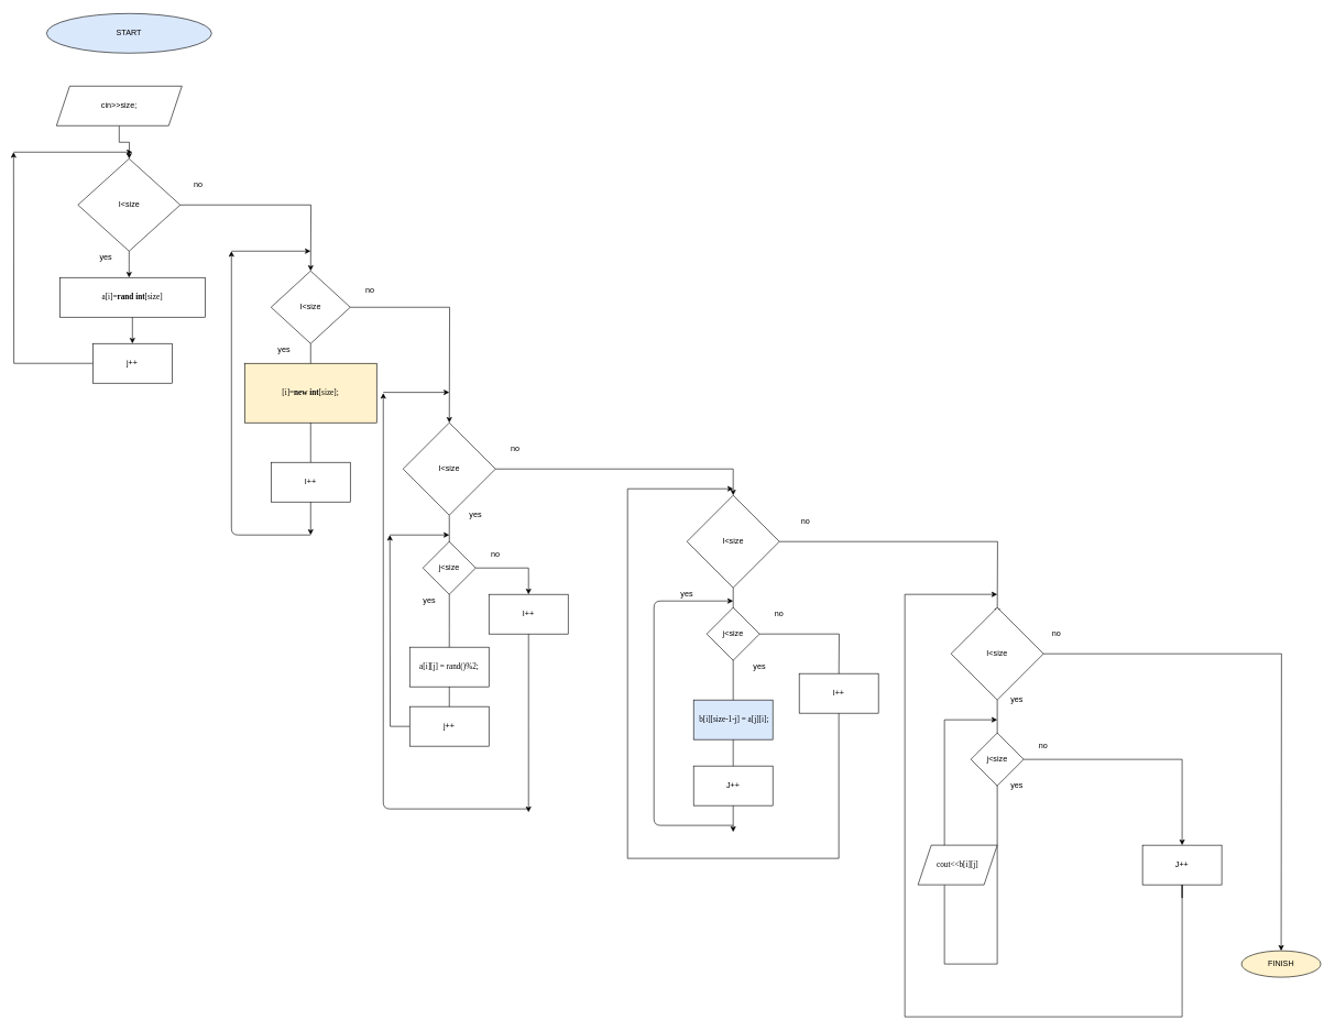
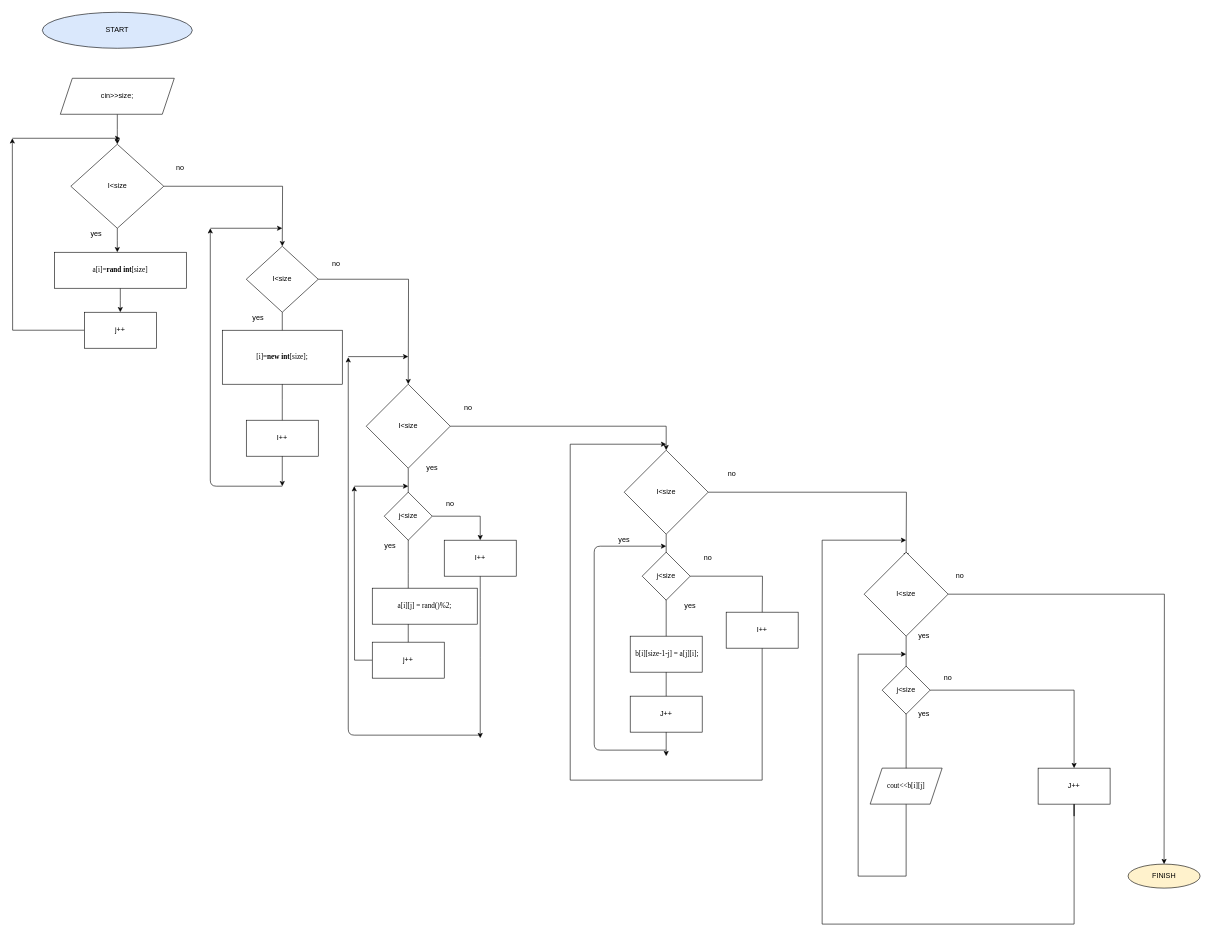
  <mxCell id="0" />
  <mxCell id="1" parent="0" />
  <mxCell id="2" value="START" style="ellipse;whiteSpace=wrap;html=1;fillColor=#dae8fc;" vertex="1" parent="1"><mxGeometry x="70" y="20" width="250" height="60" as="geometry" /></mxCell>
  <mxCell id="3" style="edgeStyle=orthogonalEdgeStyle;rounded=0;orthogonalLoop=1;jettySize=auto;html=1;" edge="1" parent="1" source="4"><mxGeometry relative="1" as="geometry"><mxPoint x="195" y="240" as="targetPoint" /></mxGeometry></mxCell>
- <mxCell id="4" value="cin&amp;gt;&amp;gt;size;" style="shape=parallelogram;perimeter=parallelogramPerimeter;whiteSpace=wrap;html=1;fixedSize=1;" vertex="1" parent="1"><mxGeometry x="85" y="130" width="190" height="60" as="geometry" /></mxCell>
+ <mxCell id="4" value="cin&amp;gt;&amp;gt;size;" style="shape=parallelogram;perimeter=parallelogramPerimeter;whiteSpace=wrap;html=1;fixedSize=1;" vertex="1" parent="1"><mxGeometry x="100" y="130" width="190" height="60" as="geometry" /></mxCell>
  <mxCell id="5" style="edgeStyle=orthogonalEdgeStyle;rounded=0;orthogonalLoop=1;jettySize=auto;html=1;" edge="1" parent="1" source="7"><mxGeometry relative="1" as="geometry"><mxPoint x="195" y="420" as="targetPoint" /></mxGeometry></mxCell>
  <mxCell id="6" style="edgeStyle=orthogonalEdgeStyle;rounded=0;orthogonalLoop=1;jettySize=auto;html=1;" edge="1" parent="1" source="7"><mxGeometry relative="1" as="geometry"><mxPoint x="470" y="410" as="targetPoint" /></mxGeometry></mxCell>
  <mxCell id="7" value="I&amp;lt;size" style="rhombus;whiteSpace=wrap;html=1;" vertex="1" parent="1"><mxGeometry x="117.5" y="240" width="155" height="140" as="geometry" /></mxCell>
  <mxCell id="8" style="edgeStyle=orthogonalEdgeStyle;rounded=0;orthogonalLoop=1;jettySize=auto;html=1;" edge="1" parent="1" source="9"><mxGeometry relative="1" as="geometry"><mxPoint x="200" y="520" as="targetPoint" /></mxGeometry></mxCell>
  <mxCell id="9" value="&lt;p style=&quot;margin: 0px; font-style: normal; font-variant-caps: normal; font-weight: normal; font-stretch: normal; font-size: 12px; line-height: normal; font-family: menlo;&quot;&gt;a[i]=&lt;span style=&quot;&quot;&gt;&lt;b&gt;rand&lt;/b&gt;&lt;/span&gt; &lt;span style=&quot;&quot;&gt;&lt;b&gt;int&lt;/b&gt;&lt;/span&gt;[size]&lt;/p&gt;" style="rounded=0;whiteSpace=wrap;html=1;labelBackgroundColor=none;" vertex="1" parent="1"><mxGeometry x="90" y="420" width="220" height="60" as="geometry" /></mxCell>
  <mxCell id="10" style="edgeStyle=orthogonalEdgeStyle;rounded=0;orthogonalLoop=1;jettySize=auto;html=1;" edge="1" parent="1" source="11"><mxGeometry relative="1" as="geometry"><mxPoint x="20" y="230" as="targetPoint" /></mxGeometry></mxCell>
  <mxCell id="11" value="j++" style="rounded=0;whiteSpace=wrap;html=1;" vertex="1" parent="1"><mxGeometry x="140" y="520" width="120" height="60" as="geometry" /></mxCell>
  <mxCell id="12" value="" style="endArrow=classic;html=1;" edge="1" parent="1"><mxGeometry width="50" height="50" relative="1" as="geometry"><mxPoint x="20" y="230" as="sourcePoint" /><mxPoint x="200" y="230" as="targetPoint" /></mxGeometry></mxCell>
  <mxCell id="13" value="yes" style="text;html=1;strokeColor=none;fillColor=none;align=center;verticalAlign=middle;whiteSpace=wrap;rounded=0;" vertex="1" parent="1"><mxGeometry x="140" y="380" width="40" height="20" as="geometry" /></mxCell>
  <mxCell id="14" value="no" style="text;html=1;strokeColor=none;fillColor=none;align=center;verticalAlign=middle;whiteSpace=wrap;rounded=0;" vertex="1" parent="1"><mxGeometry x="280" y="270" width="40" height="20" as="geometry" /></mxCell>
  <mxCell id="15" style="edgeStyle=orthogonalEdgeStyle;rounded=0;orthogonalLoop=1;jettySize=auto;html=1;" edge="1" parent="1" source="17"><mxGeometry relative="1" as="geometry"><mxPoint x="470" y="810" as="targetPoint" /></mxGeometry></mxCell>
  <mxCell id="16" style="edgeStyle=orthogonalEdgeStyle;rounded=0;orthogonalLoop=1;jettySize=auto;html=1;" edge="1" parent="1" source="17"><mxGeometry relative="1" as="geometry"><mxPoint x="680" y="640" as="targetPoint" /></mxGeometry></mxCell>
  <mxCell id="17" value="I&amp;lt;size" style="rhombus;whiteSpace=wrap;html=1;" vertex="1" parent="1"><mxGeometry x="410" y="410" width="120" height="110" as="geometry" /></mxCell>
- <mxCell id="18" value="&lt;p style=&quot;margin: 0px; font-style: normal; font-variant-caps: normal; font-weight: normal; font-stretch: normal; font-size: 12px; line-height: normal; font-family: menlo;&quot;&gt;[i]=&lt;span style=&quot;&quot;&gt;&lt;b&gt;new&lt;/b&gt;&lt;/span&gt; &lt;span style=&quot;&quot;&gt;&lt;b&gt;int&lt;/b&gt;&lt;/span&gt;[size];&lt;/p&gt;" style="rounded=0;whiteSpace=wrap;html=1;labelBackgroundColor=none;fillColor=#fff2cc;" vertex="1" parent="1"><mxGeometry x="370" y="550" width="200" height="90" as="geometry" /></mxCell>
+ <mxCell id="18" value="&lt;p style=&quot;margin: 0px; font-style: normal; font-variant-caps: normal; font-weight: normal; font-stretch: normal; font-size: 12px; line-height: normal; font-family: menlo;&quot;&gt;[i]=&lt;span style=&quot;&quot;&gt;&lt;b&gt;new&lt;/b&gt;&lt;/span&gt; &lt;span style=&quot;&quot;&gt;&lt;b&gt;int&lt;/b&gt;&lt;/span&gt;[size];&lt;/p&gt;" style="rounded=0;whiteSpace=wrap;html=1;labelBackgroundColor=none;" vertex="1" parent="1"><mxGeometry x="370" y="550" width="200" height="90" as="geometry" /></mxCell>
  <mxCell id="19" value="I++" style="rounded=0;whiteSpace=wrap;html=1;" vertex="1" parent="1"><mxGeometry x="410" y="700" width="120" height="60" as="geometry" /></mxCell>
  <mxCell id="20" value="" style="endArrow=classic;html=1;" edge="1" parent="1"><mxGeometry width="50" height="50" relative="1" as="geometry"><mxPoint x="470" y="810" as="sourcePoint" /><mxPoint x="350" y="380" as="targetPoint" /><Array as="points"><mxPoint x="350" y="810" /></Array></mxGeometry></mxCell>
  <mxCell id="21" value="" style="endArrow=classic;html=1;" edge="1" parent="1"><mxGeometry width="50" height="50" relative="1" as="geometry"><mxPoint x="350" y="380" as="sourcePoint" /><mxPoint x="470" y="380" as="targetPoint" /></mxGeometry></mxCell>
  <mxCell id="22" value="yes" style="text;html=1;strokeColor=none;fillColor=none;align=center;verticalAlign=middle;whiteSpace=wrap;rounded=0;" vertex="1" parent="1"><mxGeometry x="410" y="520" width="40" height="20" as="geometry" /></mxCell>
  <mxCell id="23" value="no" style="text;html=1;strokeColor=none;fillColor=none;align=center;verticalAlign=middle;whiteSpace=wrap;rounded=0;" vertex="1" parent="1"><mxGeometry x="540" y="430" width="40" height="20" as="geometry" /></mxCell>
  <mxCell id="24" style="edgeStyle=orthogonalEdgeStyle;rounded=0;orthogonalLoop=1;jettySize=auto;html=1;" edge="1" parent="1" source="26"><mxGeometry relative="1" as="geometry"><mxPoint x="680" y="1130" as="targetPoint" /></mxGeometry></mxCell>
  <mxCell id="25" style="edgeStyle=orthogonalEdgeStyle;rounded=0;orthogonalLoop=1;jettySize=auto;html=1;entryX=0.5;entryY=0;entryDx=0;entryDy=0;" edge="1" parent="1" source="26" target="43"><mxGeometry relative="1" as="geometry"><mxPoint x="1110" y="710" as="targetPoint" /></mxGeometry></mxCell>
  <mxCell id="26" value="I&amp;lt;size" style="rhombus;whiteSpace=wrap;html=1;" vertex="1" parent="1"><mxGeometry x="610" y="640" width="140" height="140" as="geometry" /></mxCell>
  <mxCell id="27" style="edgeStyle=orthogonalEdgeStyle;rounded=0;orthogonalLoop=1;jettySize=auto;html=1;entryX=0.5;entryY=0;entryDx=0;entryDy=0;" edge="1" parent="1" source="28" target="30"><mxGeometry relative="1" as="geometry" /></mxCell>
  <mxCell id="28" value="j&amp;lt;size" style="rhombus;whiteSpace=wrap;html=1;" vertex="1" parent="1"><mxGeometry x="640" y="820" width="80" height="80" as="geometry" /></mxCell>
  <mxCell id="29" style="edgeStyle=orthogonalEdgeStyle;rounded=0;orthogonalLoop=1;jettySize=auto;html=1;" edge="1" parent="1" source="30"><mxGeometry relative="1" as="geometry"><mxPoint x="800" y="1230" as="targetPoint" /></mxGeometry></mxCell>
  <mxCell id="30" value="I++" style="rounded=0;whiteSpace=wrap;html=1;" vertex="1" parent="1"><mxGeometry x="740" y="900" width="120" height="60" as="geometry" /></mxCell>
  <mxCell id="31" value="yes" style="text;html=1;strokeColor=none;fillColor=none;align=center;verticalAlign=middle;whiteSpace=wrap;rounded=0;" vertex="1" parent="1"><mxGeometry x="700" y="770" width="40" height="20" as="geometry" /></mxCell>
  <mxCell id="32" value="yes" style="text;html=1;strokeColor=none;fillColor=none;align=center;verticalAlign=middle;whiteSpace=wrap;rounded=0;" vertex="1" parent="1"><mxGeometry x="630" y="900" width="40" height="20" as="geometry" /></mxCell>
  <mxCell id="33" value="no" style="text;html=1;strokeColor=none;fillColor=none;align=center;verticalAlign=middle;whiteSpace=wrap;rounded=0;" vertex="1" parent="1"><mxGeometry x="760" y="670" width="40" height="20" as="geometry" /></mxCell>
  <mxCell id="34" value="no" style="text;html=1;strokeColor=none;fillColor=none;align=center;verticalAlign=middle;whiteSpace=wrap;rounded=0;" vertex="1" parent="1"><mxGeometry x="730" y="830" width="40" height="20" as="geometry" /></mxCell>
- <mxCell id="35" value="&lt;p style=&quot;margin: 0px; font-style: normal; font-variant-caps: normal; font-weight: normal; font-stretch: normal; font-size: 12px; line-height: normal; font-family: menlo;&quot;&gt;a[i][j] = &lt;span style=&quot;&quot;&gt;rand&lt;/span&gt;()%&lt;span style=&quot;&quot;&gt;2&lt;/span&gt;;&lt;/p&gt;" style="rounded=0;whiteSpace=wrap;html=1;labelBackgroundColor=none;" vertex="1" parent="1"><mxGeometry x="620" y="980" width="120" height="60" as="geometry" /></mxCell>
+ <mxCell id="35" value="&lt;p style=&quot;margin: 0px; font-style: normal; font-variant-caps: normal; font-weight: normal; font-stretch: normal; font-size: 12px; line-height: normal; font-family: menlo;&quot;&gt;a[i][j] = &lt;span style=&quot;&quot;&gt;rand&lt;/span&gt;()%&lt;span style=&quot;&quot;&gt;2&lt;/span&gt;;&lt;/p&gt;" style="rounded=0;whiteSpace=wrap;html=1;labelBackgroundColor=none;" vertex="1" parent="1"><mxGeometry x="620" y="980" width="175" height="60" as="geometry" /></mxCell>
  <mxCell id="36" style="edgeStyle=orthogonalEdgeStyle;rounded=0;orthogonalLoop=1;jettySize=auto;html=1;" edge="1" parent="1" source="37"><mxGeometry relative="1" as="geometry"><mxPoint x="590" y="810" as="targetPoint" /></mxGeometry></mxCell>
  <mxCell id="37" value="j++" style="rounded=0;whiteSpace=wrap;html=1;" vertex="1" parent="1"><mxGeometry x="620" y="1070" width="120" height="60" as="geometry" /></mxCell>
  <mxCell id="38" value="" style="endArrow=classic;html=1;" edge="1" parent="1"><mxGeometry width="50" height="50" relative="1" as="geometry"><mxPoint x="590" y="810" as="sourcePoint" /><mxPoint x="680" y="810" as="targetPoint" /></mxGeometry></mxCell>
  <mxCell id="39" value="" style="endArrow=classic;html=1;" edge="1" parent="1"><mxGeometry width="50" height="50" relative="1" as="geometry"><mxPoint x="800" y="1225" as="sourcePoint" /><mxPoint x="580" y="595" as="targetPoint" /><Array as="points"><mxPoint x="580" y="1225" /></Array></mxGeometry></mxCell>
  <mxCell id="40" value="" style="endArrow=classic;html=1;" edge="1" parent="1"><mxGeometry width="50" height="50" relative="1" as="geometry"><mxPoint x="580" y="594" as="sourcePoint" /><mxPoint x="680" y="594" as="targetPoint" /></mxGeometry></mxCell>
  <mxCell id="41" style="edgeStyle=orthogonalEdgeStyle;rounded=0;orthogonalLoop=1;jettySize=auto;html=1;" edge="1" parent="1" source="43"><mxGeometry relative="1" as="geometry"><mxPoint x="1510" y="930" as="targetPoint" /></mxGeometry></mxCell>
  <mxCell id="42" style="edgeStyle=orthogonalEdgeStyle;rounded=0;orthogonalLoop=1;jettySize=auto;html=1;" edge="1" parent="1" source="43"><mxGeometry relative="1" as="geometry"><mxPoint x="1110" y="1260" as="targetPoint" /></mxGeometry></mxCell>
  <mxCell id="43" value="I&amp;lt;size" style="rhombus;whiteSpace=wrap;html=1;" vertex="1" parent="1"><mxGeometry x="1040" y="750" width="140" height="140" as="geometry" /></mxCell>
  <mxCell id="44" value="no" style="text;html=1;strokeColor=none;fillColor=none;align=center;verticalAlign=middle;whiteSpace=wrap;rounded=0;" vertex="1" parent="1"><mxGeometry x="1200" y="780" width="40" height="20" as="geometry" /></mxCell>
  <mxCell id="45" value="yes" style="text;html=1;strokeColor=none;fillColor=none;align=center;verticalAlign=middle;whiteSpace=wrap;rounded=0;" vertex="1" parent="1"><mxGeometry x="1020" y="890" width="40" height="20" as="geometry" /></mxCell>
  <mxCell id="46" value="j&amp;lt;size" style="rhombus;whiteSpace=wrap;html=1;" vertex="1" parent="1"><mxGeometry x="1070" y="920" width="80" height="80" as="geometry" /></mxCell>
  <mxCell id="47" style="edgeStyle=orthogonalEdgeStyle;rounded=0;orthogonalLoop=1;jettySize=auto;html=1;" edge="1" parent="1" source="46"><mxGeometry relative="1" as="geometry"><mxPoint x="1270" y="1030" as="targetPoint" /><mxPoint x="1149.941" y="959.941" as="sourcePoint" /></mxGeometry></mxCell>
  <mxCell id="48" value="no" style="text;html=1;strokeColor=none;fillColor=none;align=center;verticalAlign=middle;whiteSpace=wrap;rounded=0;" vertex="1" parent="1"><mxGeometry x="1160" y="920" width="40" height="20" as="geometry" /></mxCell>
  <mxCell id="49" value="yes" style="text;html=1;strokeColor=none;fillColor=none;align=center;verticalAlign=middle;whiteSpace=wrap;rounded=0;" vertex="1" parent="1"><mxGeometry x="1130" y="1000" width="40" height="20" as="geometry" /></mxCell>
- <mxCell id="50" value="&lt;p style=&quot;margin: 0px; font-style: normal; font-variant-caps: normal; font-weight: normal; font-stretch: normal; font-size: 12px; line-height: normal; font-family: menlo;&quot;&gt;&lt;span class=&quot;Apple-converted-space&quot;&gt;&amp;nbsp;&lt;/span&gt;b[i][size-&lt;span style=&quot;&quot;&gt;1&lt;/span&gt;-j] = a[j][i];&lt;/p&gt;" style="rounded=0;whiteSpace=wrap;html=1;labelBackgroundColor=none;fillColor=#dae8fc;" vertex="1" parent="1"><mxGeometry x="1050" y="1060" width="120" height="60" as="geometry" /></mxCell>
+ <mxCell id="50" value="&lt;p style=&quot;margin: 0px; font-style: normal; font-variant-caps: normal; font-weight: normal; font-stretch: normal; font-size: 12px; line-height: normal; font-family: menlo;&quot;&gt;&lt;span class=&quot;Apple-converted-space&quot;&gt;&amp;nbsp;&lt;/span&gt;b[i][size-&lt;span style=&quot;&quot;&gt;1&lt;/span&gt;-j] = a[j][i];&lt;/p&gt;" style="rounded=0;whiteSpace=wrap;html=1;labelBackgroundColor=none;" vertex="1" parent="1"><mxGeometry x="1050" y="1060" width="120" height="60" as="geometry" /></mxCell>
  <mxCell id="51" value="J++" style="rounded=0;whiteSpace=wrap;html=1;" vertex="1" parent="1"><mxGeometry x="1050" y="1160" width="120" height="60" as="geometry" /></mxCell>
  <mxCell id="52" value="" style="endArrow=classic;html=1;" edge="1" parent="1"><mxGeometry width="50" height="50" relative="1" as="geometry"><mxPoint x="1110" y="1250" as="sourcePoint" /><mxPoint x="1110" y="910" as="targetPoint" /><Array as="points"><mxPoint x="990" y="1250" /><mxPoint x="990" y="910" /></Array></mxGeometry></mxCell>
  <mxCell id="53" style="edgeStyle=orthogonalEdgeStyle;rounded=0;orthogonalLoop=1;jettySize=auto;html=1;" edge="1" parent="1" source="54"><mxGeometry relative="1" as="geometry"><mxPoint x="1110" y="740" as="targetPoint" /><Array as="points"><mxPoint x="1270" y="1300" /><mxPoint x="950" y="1300" /><mxPoint x="950" y="740" /></Array></mxGeometry></mxCell>
  <mxCell id="54" value="I++" style="rounded=0;whiteSpace=wrap;html=1;" vertex="1" parent="1"><mxGeometry x="1210" y="1020" width="120" height="60" as="geometry" /></mxCell>
  <mxCell id="55" style="edgeStyle=orthogonalEdgeStyle;rounded=0;orthogonalLoop=1;jettySize=auto;html=1;" edge="1" parent="1" source="57"><mxGeometry relative="1" as="geometry"><mxPoint x="1510" y="1090" as="targetPoint" /><Array as="points"><mxPoint x="1510" y="1460" /><mxPoint x="1430" y="1460" /><mxPoint x="1430" y="1090" /></Array></mxGeometry></mxCell>
  <mxCell id="56" style="edgeStyle=orthogonalEdgeStyle;rounded=0;orthogonalLoop=1;jettySize=auto;html=1;" edge="1" parent="1" source="57"><mxGeometry relative="1" as="geometry"><mxPoint x="1940" y="1440" as="targetPoint" /></mxGeometry></mxCell>
  <mxCell id="57" value="I&amp;lt;size" style="rhombus;whiteSpace=wrap;html=1;" vertex="1" parent="1"><mxGeometry x="1440" y="920" width="140" height="140" as="geometry" /></mxCell>
  <mxCell id="58" style="edgeStyle=orthogonalEdgeStyle;rounded=0;orthogonalLoop=1;jettySize=auto;html=1;" edge="1" parent="1" source="66"><mxGeometry relative="1" as="geometry"><mxPoint x="1790" y="1330" as="targetPoint" /></mxGeometry></mxCell>
  <mxCell id="59" value="j&amp;lt;size" style="rhombus;whiteSpace=wrap;html=1;" vertex="1" parent="1"><mxGeometry x="1470" y="1110" width="80" height="80" as="geometry" /></mxCell>
  <mxCell id="60" value="no" style="text;html=1;strokeColor=none;fillColor=none;align=center;verticalAlign=middle;whiteSpace=wrap;rounded=0;" vertex="1" parent="1"><mxGeometry x="1580" y="950" width="40" height="20" as="geometry" /></mxCell>
  <mxCell id="61" value="yes" style="text;html=1;strokeColor=none;fillColor=none;align=center;verticalAlign=middle;whiteSpace=wrap;rounded=0;" vertex="1" parent="1"><mxGeometry x="1520" y="1050" width="40" height="20" as="geometry" /></mxCell>
  <mxCell id="62" value="yes" style="text;html=1;strokeColor=none;fillColor=none;align=center;verticalAlign=middle;whiteSpace=wrap;rounded=0;" vertex="1" parent="1"><mxGeometry x="1520" y="1180" width="40" height="20" as="geometry" /></mxCell>
  <mxCell id="63" value="no" style="text;html=1;strokeColor=none;fillColor=none;align=center;verticalAlign=middle;whiteSpace=wrap;rounded=0;" vertex="1" parent="1"><mxGeometry x="1560" y="1120" width="40" height="20" as="geometry" /></mxCell>
  <mxCell id="64" value="FINISH" style="ellipse;whiteSpace=wrap;html=1;fillColor=#fff2cc;" vertex="1" parent="1"><mxGeometry x="1880" y="1440" width="120" height="40" as="geometry" /></mxCell>
  <mxCell id="65" style="edgeStyle=orthogonalEdgeStyle;rounded=0;orthogonalLoop=1;jettySize=auto;html=1;" edge="1" parent="1" source="66"><mxGeometry relative="1" as="geometry"><mxPoint x="1510" y="900" as="targetPoint" /><Array as="points"><mxPoint x="1790" y="1540" /><mxPoint x="1370" y="1540" /><mxPoint x="1370" y="900" /></Array></mxGeometry></mxCell>
  <mxCell id="66" value="J++" style="rounded=0;whiteSpace=wrap;html=1;" vertex="1" parent="1"><mxGeometry x="1730" y="1280" width="120" height="60" as="geometry" /></mxCell>
  <mxCell id="67" style="edgeStyle=orthogonalEdgeStyle;rounded=0;orthogonalLoop=1;jettySize=auto;html=1;" edge="1" parent="1" source="59" target="66"><mxGeometry relative="1" as="geometry"><mxPoint x="1790" y="1330" as="targetPoint" /><mxPoint x="1549.941" y="1149.941" as="sourcePoint" /></mxGeometry></mxCell>
- <mxCell id="68" value="&lt;p style=&quot;margin: 0px; font-style: normal; font-variant-caps: normal; font-weight: normal; font-stretch: normal; font-size: 12px; line-height: normal; font-family: menlo;&quot;&gt;&lt;span style=&quot;&quot;&gt;cout&lt;/span&gt;&amp;lt;&amp;lt;b[i][j]&lt;/p&gt;" style="shape=parallelogram;perimeter=parallelogramPerimeter;whiteSpace=wrap;html=1;fixedSize=1;labelBackgroundColor=none;" vertex="1" parent="1"><mxGeometry x="1390" y="1280" width="120" height="60" as="geometry" /></mxCell>
+ <mxCell id="68" value="&lt;p style=&quot;margin: 0px; font-style: normal; font-variant-caps: normal; font-weight: normal; font-stretch: normal; font-size: 12px; line-height: normal; font-family: menlo;&quot;&gt;&lt;span style=&quot;&quot;&gt;cout&lt;/span&gt;&amp;lt;&amp;lt;b[i][j]&lt;/p&gt;" style="shape=parallelogram;perimeter=parallelogramPerimeter;whiteSpace=wrap;html=1;fixedSize=1;labelBackgroundColor=none;" vertex="1" parent="1"><mxGeometry x="1450" y="1280" width="120" height="60" as="geometry" /></mxCell>
